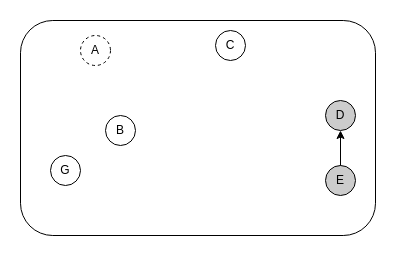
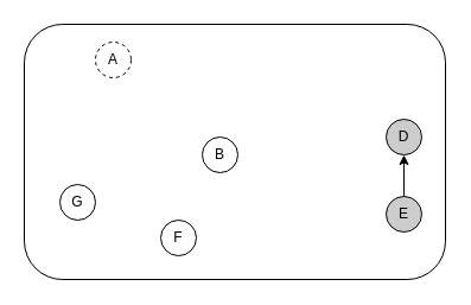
  <mxCell id="0" />
  <mxCell id="1" parent="0" />
  <mxCell id="2" value="" style="rounded=1;whiteSpace=wrap;html=1;fillColor=none;" vertex="1" parent="1"><mxGeometry x="20" y="20" width="355" height="215" as="geometry" /></mxCell>
  <mxCell id="3" value="A" style="ellipse;whiteSpace=wrap;html=1;aspect=fixed;dashed=1;" vertex="1" parent="1"><mxGeometry x="80" y="35" width="30" height="30" as="geometry" /></mxCell>
  <mxCell id="4" value="G" style="ellipse;whiteSpace=wrap;html=1;aspect=fixed;" vertex="1" parent="1"><mxGeometry x="50" y="155" width="30" height="30" as="geometry" /></mxCell>
- <mxCell id="5" value="B" style="ellipse;whiteSpace=wrap;html=1;aspect=fixed;" vertex="1" parent="1"><mxGeometry x="105" y="115" width="30" height="30" as="geometry" /></mxCell>
- <mxCell id="7" value="C" style="ellipse;whiteSpace=wrap;html=1;aspect=fixed;" vertex="1" parent="1"><mxGeometry x="215" y="30" width="30" height="30" as="geometry" /></mxCell>
+ <mxCell id="5" value="B" style="ellipse;whiteSpace=wrap;html=1;aspect=fixed;" vertex="1" parent="1"><mxGeometry x="170" y="115" width="30" height="30" as="geometry" /></mxCell>
+ <mxCell id="6" value="F" style="ellipse;whiteSpace=wrap;html=1;aspect=fixed;" vertex="1" parent="1"><mxGeometry x="135" y="185" width="30" height="30" as="geometry" /></mxCell>
  <mxCell id="8" value="E" style="ellipse;whiteSpace=wrap;html=1;aspect=fixed;fillColor=#CCCCCC;" vertex="1" parent="1"><mxGeometry x="325" y="165" width="30" height="30" as="geometry" /></mxCell>
  <mxCell id="9" value="D" style="ellipse;whiteSpace=wrap;html=1;aspect=fixed;fillColor=#CCCCCC;" vertex="1" parent="1"><mxGeometry x="325" y="100" width="30" height="30" as="geometry" /></mxCell>
  <mxCell id="10" value="" style="endArrow=classic;html=1;exitX=0.5;exitY=0;exitDx=0;exitDy=0;entryX=0.5;entryY=1;entryDx=0;entryDy=0;" edge="1" parent="1" source="8" target="9"><mxGeometry width="50" height="50" relative="1" as="geometry"><mxPoint x="25" y="305" as="sourcePoint" /><mxPoint x="75" y="255" as="targetPoint" /></mxGeometry></mxCell>
